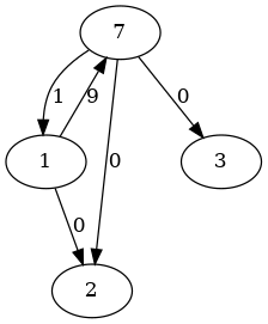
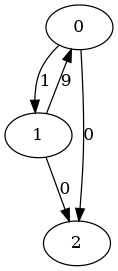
  digraph {
-   0 [label=7]
+   0
    1
    2
-   3
    0 -> 1 [label=1]
    0 -> 2 [label=0]
-   0 -> 3 [label=0]
    1 -> 0 [label=9]
    1 -> 2 [label=0]
  }
